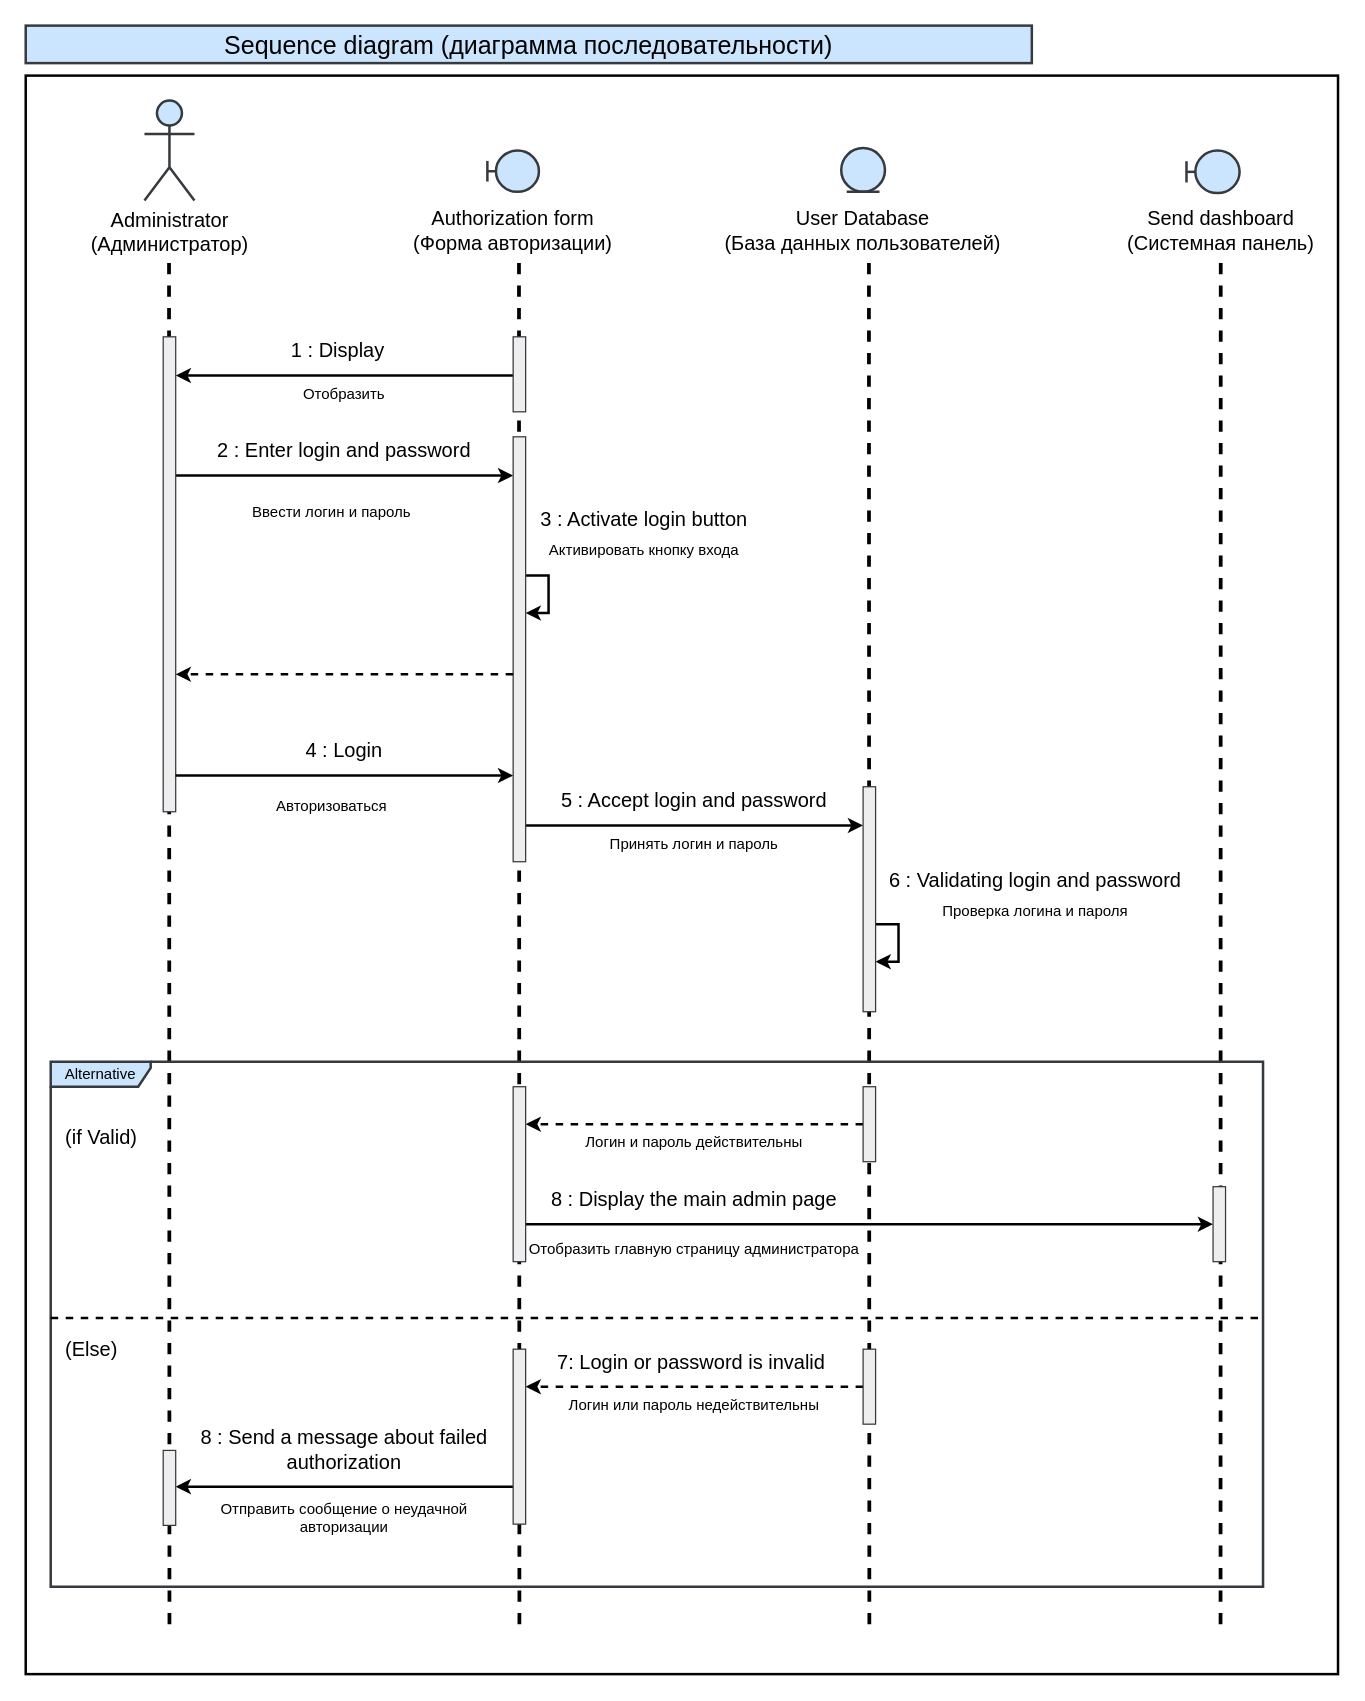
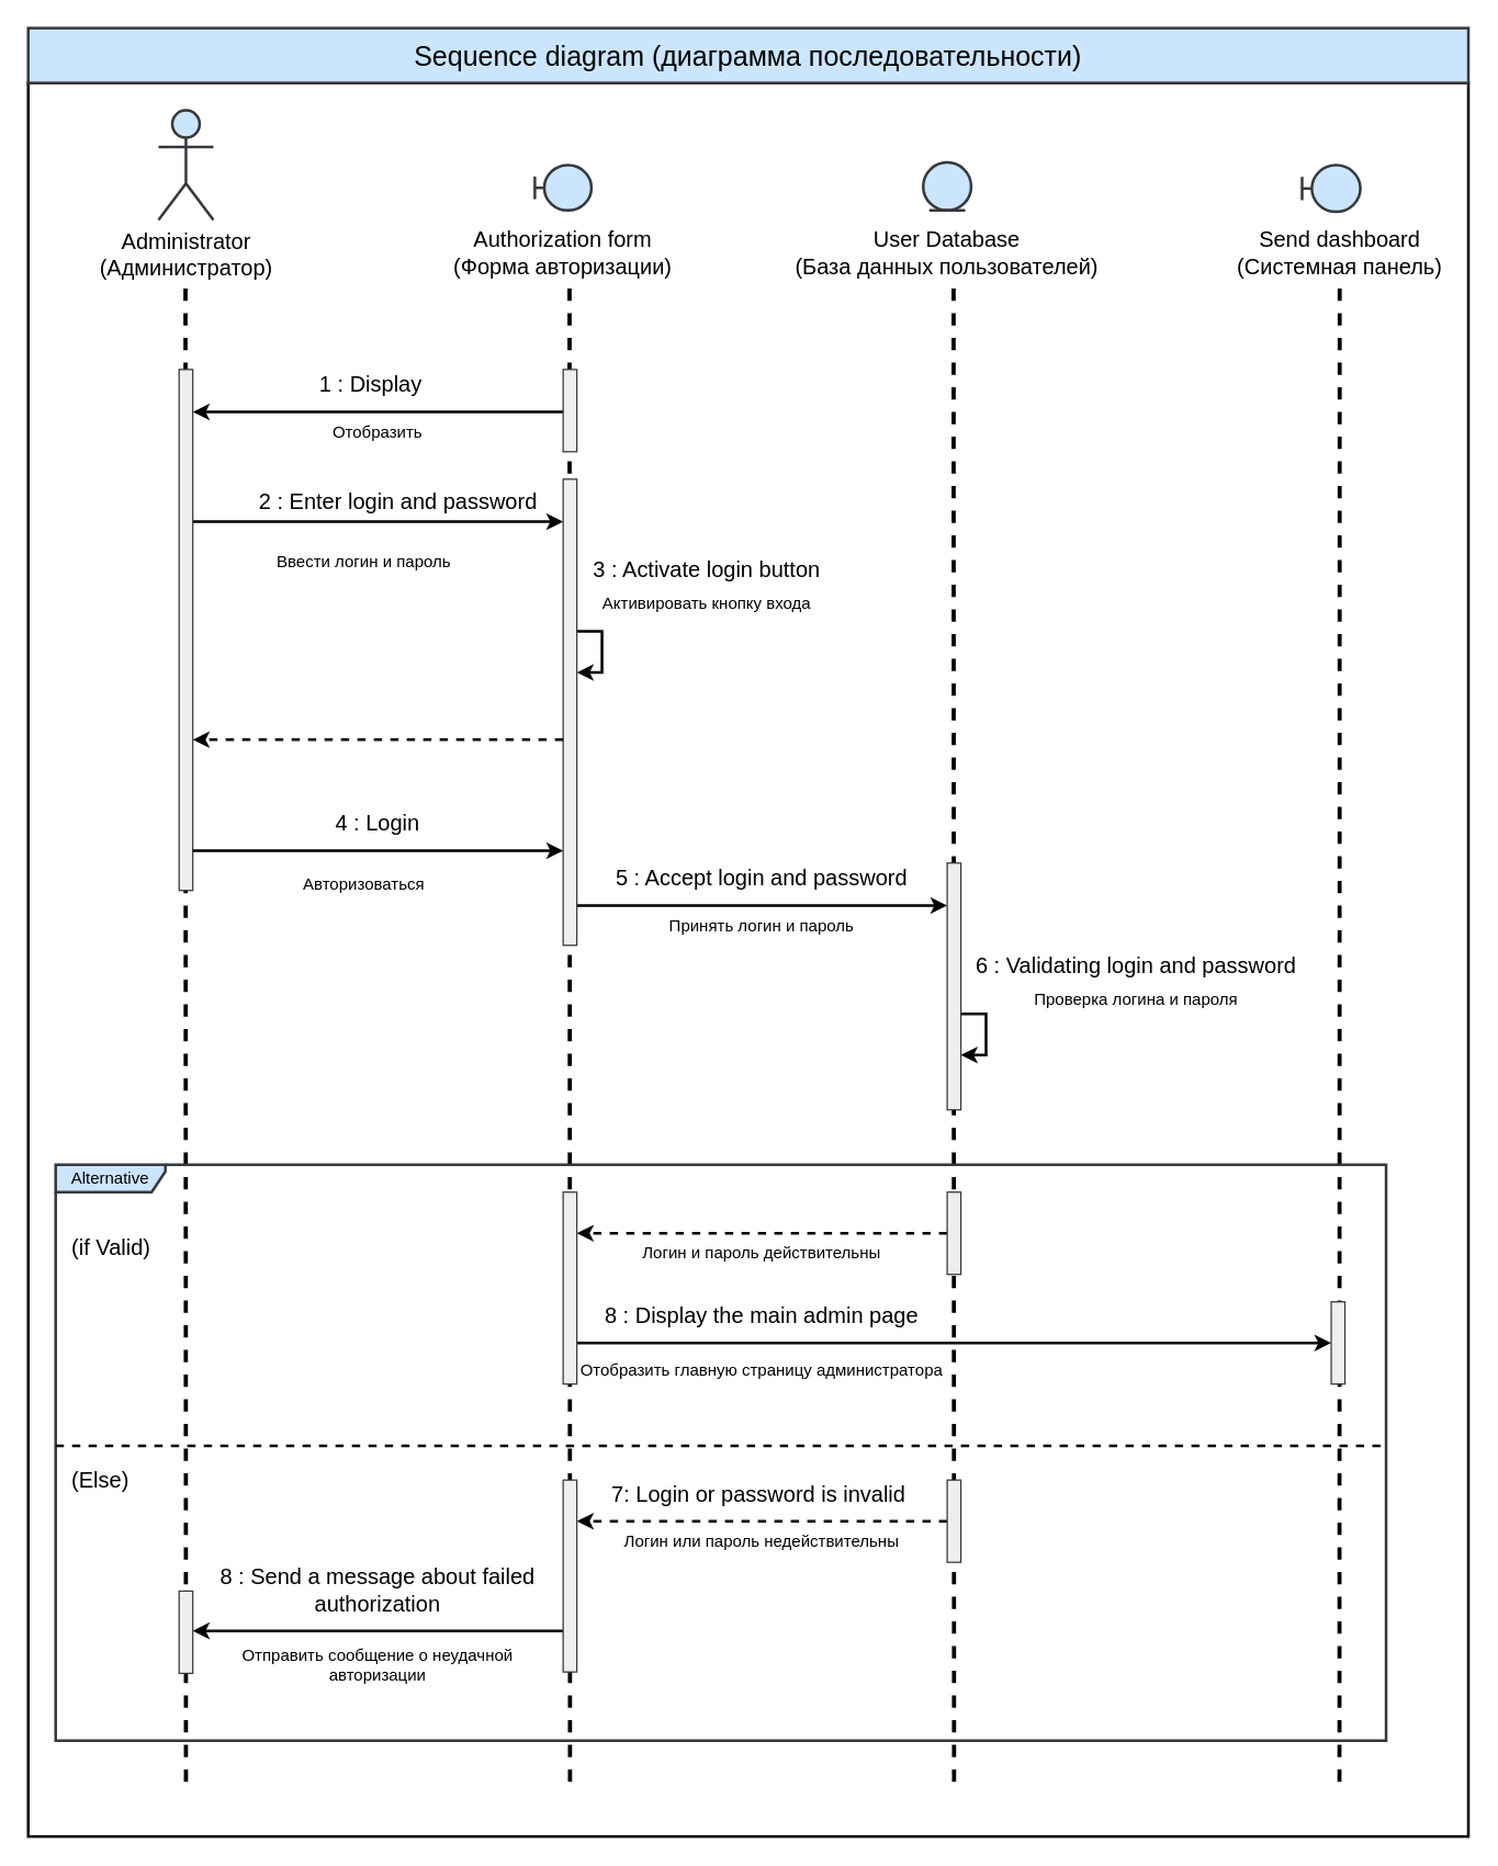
  <mxCell id="0" />
  <mxCell id="1" parent="0" />
  <mxCell id="2" value="" style="rounded=0;whiteSpace=wrap;html=1;fillColor=default;strokeWidth=2;movable=1;resizable=1;rotatable=1;deletable=1;editable=1;locked=0;connectable=1;" parent="1" vertex="1"><mxGeometry x="20" y="60" width="1050" height="1279" as="geometry" /></mxCell>
  <mxCell id="3" value="" style="endArrow=none;dashed=1;html=1;rounded=0;strokeWidth=3;movable=1;resizable=1;rotatable=1;deletable=1;editable=1;locked=0;connectable=1;" parent="1" edge="1"><mxGeometry width="50" height="50" relative="1" as="geometry"><mxPoint x="415" y="1299" as="sourcePoint" /><mxPoint x="414.66" y="209" as="targetPoint" /></mxGeometry></mxCell>
  <mxCell id="4" value="" style="endArrow=none;dashed=1;html=1;rounded=0;strokeWidth=3;movable=1;resizable=1;rotatable=1;deletable=1;editable=1;locked=0;connectable=1;" parent="1" edge="1"><mxGeometry width="50" height="50" relative="1" as="geometry"><mxPoint x="135" y="1299" as="sourcePoint" /><mxPoint x="134.66" y="209" as="targetPoint" /></mxGeometry></mxCell>
  <mxCell id="5" value="" style="endArrow=none;dashed=1;html=1;rounded=0;strokeWidth=3;movable=1;resizable=1;rotatable=1;deletable=1;editable=1;locked=0;connectable=1;" parent="1" edge="1"><mxGeometry width="50" height="50" relative="1" as="geometry"><mxPoint x="695" y="1299" as="sourcePoint" /><mxPoint x="694.66" y="209" as="targetPoint" /></mxGeometry></mxCell>
  <mxCell id="6" value="" style="endArrow=none;dashed=1;html=1;rounded=0;strokeWidth=3;movable=1;resizable=1;rotatable=1;deletable=1;editable=1;locked=0;connectable=1;" parent="1" edge="1"><mxGeometry width="50" height="50" relative="1" as="geometry"><mxPoint x="976" y="1299" as="sourcePoint" /><mxPoint x="976.16" y="210" as="targetPoint" /></mxGeometry></mxCell>
  <mxCell id="7" value="Alternative" style="shape=umlFrame;whiteSpace=wrap;html=1;pointerEvents=0;recursiveResize=0;container=1;collapsible=0;width=80;strokeWidth=2;movable=0;resizable=0;rotatable=0;deletable=0;editable=0;locked=1;connectable=0;height=20;fillColor=#cce5ff;strokeColor=#36393d;" parent="1" vertex="1"><mxGeometry x="40" y="849" width="970" height="420" as="geometry" /></mxCell>
  <mxCell id="8" value="" style="line;strokeWidth=2;dashed=1;labelPosition=center;verticalLabelPosition=bottom;align=left;verticalAlign=top;spacingLeft=20;spacingTop=15;html=1;whiteSpace=wrap;" parent="7" vertex="1"><mxGeometry y="200" width="970" height="10" as="geometry" /></mxCell>
  <mxCell id="9" value="(if Valid)" style="text;html=1;fontSize=16;verticalAlign=middle;" parent="7" vertex="1"><mxGeometry width="70" height="20" relative="1" as="geometry"><mxPoint x="10" y="50" as="offset" /></mxGeometry></mxCell>
  <mxCell id="10" value="&lt;font style=&quot;font-size: 12px;&quot;&gt;Отобразить главную страницу администратора&lt;/font&gt;" style="text;html=1;strokeColor=none;fillColor=none;align=center;verticalAlign=middle;whiteSpace=wrap;rounded=0;" parent="7" vertex="1"><mxGeometry x="380" y="130" width="270" height="40" as="geometry" /></mxCell>
  <mxCell id="11" value="" style="endArrow=classic;html=1;rounded=0;strokeWidth=2;dashed=1;" parent="7" edge="1"><mxGeometry width="50" height="50" relative="1" as="geometry"><mxPoint x="650" y="260" as="sourcePoint" /><mxPoint x="380" y="260" as="targetPoint" /></mxGeometry></mxCell>
  <mxCell id="12" value="Логин или пароль недействительны" style="text;html=1;strokeColor=none;fillColor=none;align=center;verticalAlign=middle;whiteSpace=wrap;rounded=0;" parent="7" vertex="1"><mxGeometry x="380" y="260" width="270" height="30" as="geometry" /></mxCell>
  <mxCell id="13" value="7: Login or password is invalid&amp;nbsp;" style="text;html=1;strokeColor=none;fillColor=none;align=center;verticalAlign=middle;whiteSpace=wrap;rounded=0;fontSize=16;" parent="7" vertex="1"><mxGeometry x="390" y="220" width="250" height="40" as="geometry" /></mxCell>
  <mxCell id="14" value="" style="endArrow=classic;html=1;rounded=0;strokeWidth=2;" parent="7" edge="1"><mxGeometry width="50" height="50" relative="1" as="geometry"><mxPoint x="370" y="340" as="sourcePoint" /><mxPoint x="100" y="340" as="targetPoint" /></mxGeometry></mxCell>
  <mxCell id="15" value="Отправить сообщение о неудачной авторизации" style="text;html=1;strokeColor=none;fillColor=none;align=center;verticalAlign=middle;whiteSpace=wrap;rounded=0;" parent="7" vertex="1"><mxGeometry x="100" y="340" width="270" height="50" as="geometry" /></mxCell>
  <mxCell id="16" value="8 : Send a message about failed authorization" style="text;html=1;strokeColor=none;fillColor=none;align=center;verticalAlign=middle;whiteSpace=wrap;rounded=0;fontSize=16;" parent="7" vertex="1"><mxGeometry x="110" y="280" width="250" height="60" as="geometry" /></mxCell>
  <mxCell id="17" value="&lt;font style=&quot;font-size: 16px;&quot;&gt;(Else)&lt;/font&gt;" style="text;html=1;strokeColor=none;fillColor=none;align=left;verticalAlign=middle;whiteSpace=wrap;rounded=0;" parent="7" vertex="1"><mxGeometry x="10" y="220" width="60" height="20" as="geometry" /></mxCell>
  <mxCell id="18" value="" style="rounded=0;whiteSpace=wrap;html=1;fillColor=#eeeeee;strokeColor=#36393d;" vertex="1" parent="7"><mxGeometry x="650" y="230" width="10" height="60" as="geometry" /></mxCell>
  <mxCell id="19" value="" style="endArrow=classic;html=1;rounded=0;strokeWidth=2;dashed=1;" edge="1" parent="7"><mxGeometry width="50" height="50" relative="1" as="geometry"><mxPoint x="650" y="50" as="sourcePoint" /><mxPoint x="380" y="50" as="targetPoint" /></mxGeometry></mxCell>
  <mxCell id="20" value="" style="endArrow=classic;html=1;rounded=0;strokeWidth=2;exitX=0;exitY=0.5;exitDx=0;exitDy=0;" parent="7" edge="1"><mxGeometry width="50" height="50" relative="1" as="geometry"><mxPoint x="380" y="130" as="sourcePoint" /><mxPoint x="930" y="130" as="targetPoint" /></mxGeometry></mxCell>
  <mxCell id="21" value="" style="rounded=0;whiteSpace=wrap;html=1;fillColor=#eeeeee;strokeColor=#36393d;" parent="7" vertex="1"><mxGeometry x="930" y="100" width="10" height="60" as="geometry" /></mxCell>
  <mxCell id="22" value="" style="rounded=0;whiteSpace=wrap;html=1;fillColor=#eeeeee;strokeColor=#36393d;" vertex="1" parent="7"><mxGeometry x="370" y="20" width="10" height="140" as="geometry" /></mxCell>
  <mxCell id="23" value="" style="rounded=0;whiteSpace=wrap;html=1;fillColor=#eeeeee;strokeColor=#36393d;" vertex="1" parent="7"><mxGeometry x="650" y="20" width="10" height="60" as="geometry" /></mxCell>
  <mxCell id="24" value="&lt;font style=&quot;font-size: 16px;&quot;&gt;Administrator&lt;br&gt;(Администратор)&lt;/font&gt;" style="shape=umlActor;html=1;verticalLabelPosition=bottom;verticalAlign=top;align=center;strokeWidth=2;fillColor=#cce5ff;strokeColor=#36393d;" parent="1" vertex="1"><mxGeometry x="115" y="80" width="40" height="80" as="geometry" /></mxCell>
  <mxCell id="25" value="" style="shape=umlBoundary;whiteSpace=wrap;html=1;strokeWidth=2;fillColor=#cce5ff;strokeColor=#36393d;" parent="1" vertex="1"><mxGeometry x="389.38" y="120" width="41.25" height="33" as="geometry" /></mxCell>
  <mxCell id="26" value="&lt;font style=&quot;font-size: 16px;&quot;&gt;Authorization form&lt;br&gt;(Форма авторизации)&lt;/font&gt;" style="text;html=1;strokeColor=none;fillColor=none;align=center;verticalAlign=middle;whiteSpace=wrap;rounded=0;" parent="1" vertex="1"><mxGeometry x="320.01" y="163.5" width="180" height="40" as="geometry" /></mxCell>
  <mxCell id="27" value="" style="ellipse;shape=umlEntity;whiteSpace=wrap;html=1;strokeWidth=2;fillColor=#cce5ff;strokeColor=#36393d;" parent="1" vertex="1"><mxGeometry x="672.5" y="118" width="35" height="35" as="geometry" /></mxCell>
  <mxCell id="28" value="&lt;font style=&quot;font-size: 16px;&quot;&gt;User Database&lt;br&gt;(База данных пользователей)&lt;/font&gt;" style="text;html=1;strokeColor=none;fillColor=none;align=center;verticalAlign=middle;whiteSpace=wrap;rounded=0;" parent="1" vertex="1"><mxGeometry x="575" y="163.5" width="230" height="40" as="geometry" /></mxCell>
  <mxCell id="29" value="" style="shape=umlBoundary;whiteSpace=wrap;html=1;strokeWidth=2;fillColor=#cce5ff;strokeColor=#36393d;" parent="1" vertex="1"><mxGeometry x="948.75" y="120" width="42.5" height="34" as="geometry" /></mxCell>
  <mxCell id="30" value="" style="endArrow=classic;html=1;rounded=0;strokeWidth=2;" parent="1" edge="1"><mxGeometry width="50" height="50" relative="1" as="geometry"><mxPoint x="410" y="300" as="sourcePoint" /><mxPoint x="140" y="300" as="targetPoint" /></mxGeometry></mxCell>
  <mxCell id="31" value="&lt;font style=&quot;font-size: 16px;&quot;&gt;Send dashboard&lt;br&gt;(Cистемная панель)&lt;br&gt;&lt;/font&gt;" style="text;html=1;strokeColor=none;fillColor=none;align=center;verticalAlign=middle;whiteSpace=wrap;rounded=0;" parent="1" vertex="1"><mxGeometry x="899" y="163.5" width="155" height="40" as="geometry" /></mxCell>
  <mxCell id="32" value="&lt;font style=&quot;font-size: 16px;&quot;&gt;1 : Display&lt;/font&gt;" style="text;html=1;strokeColor=none;fillColor=none;align=center;verticalAlign=middle;whiteSpace=wrap;rounded=0;" parent="1" vertex="1"><mxGeometry x="210" y="260" width="120" height="40" as="geometry" /></mxCell>
  <mxCell id="33" value="Отобразить" style="text;html=1;strokeColor=none;fillColor=none;align=center;verticalAlign=middle;whiteSpace=wrap;rounded=0;" parent="1" vertex="1"><mxGeometry x="210" y="300" width="130" height="30" as="geometry" /></mxCell>
  <mxCell id="34" value="" style="endArrow=classic;html=1;rounded=0;strokeWidth=2;" parent="1" edge="1"><mxGeometry width="50" height="50" relative="1" as="geometry"><mxPoint x="140" y="380" as="sourcePoint" /><mxPoint x="410" y="380" as="targetPoint" /></mxGeometry></mxCell>
- <mxCell id="35" value="&lt;font style=&quot;font-size: 16px;&quot;&gt;2 : Enter login and password&lt;/font&gt;" style="text;html=1;strokeColor=none;fillColor=none;align=center;verticalAlign=middle;whiteSpace=wrap;rounded=0;" parent="1" vertex="1"><mxGeometry x="170" y="340" width="210" height="40" as="geometry" /></mxCell>
+ <mxCell id="35" value="&lt;font style=&quot;font-size: 16px;&quot;&gt;2 : Enter login and password&lt;/font&gt;" style="text;html=1;strokeColor=none;fillColor=none;align=center;verticalAlign=middle;whiteSpace=wrap;rounded=0;" parent="1" vertex="1"><mxGeometry x="185" y="345" width="210" height="40" as="geometry" /></mxCell>
  <mxCell id="36" value="Ввести логин и пароль" style="text;html=1;strokeColor=none;fillColor=none;align=center;verticalAlign=middle;whiteSpace=wrap;rounded=0;" parent="1" vertex="1"><mxGeometry x="160" y="395" width="210" height="30" as="geometry" /></mxCell>
  <mxCell id="37" value="" style="rounded=0;whiteSpace=wrap;html=1;fillColor=#eeeeee;strokeColor=#36393d;" parent="1" vertex="1"><mxGeometry x="130" y="269" width="10" height="380" as="geometry" /></mxCell>
  <mxCell id="38" value="" style="endArrow=classic;html=1;rounded=0;edgeStyle=elbowEdgeStyle;strokeWidth=2;" parent="1" edge="1"><mxGeometry width="50" height="50" relative="1" as="geometry"><mxPoint x="420" y="460" as="sourcePoint" /><mxPoint x="420" y="490" as="targetPoint" /><Array as="points"><mxPoint x="438.34" y="459.46" /></Array></mxGeometry></mxCell>
  <mxCell id="39" value="&lt;font style=&quot;font-size: 16px;&quot;&gt;3 : Activate login button&lt;/font&gt;" style="text;html=1;strokeColor=none;fillColor=none;align=center;verticalAlign=middle;whiteSpace=wrap;rounded=0;" parent="1" vertex="1"><mxGeometry x="420" y="400" width="190" height="30" as="geometry" /></mxCell>
  <mxCell id="40" value="Активировать кнопку входа" style="text;html=1;strokeColor=none;fillColor=none;align=center;verticalAlign=middle;whiteSpace=wrap;rounded=0;" parent="1" vertex="1"><mxGeometry x="420" y="430" width="190" height="20" as="geometry" /></mxCell>
  <mxCell id="41" value="" style="endArrow=classic;html=1;rounded=0;strokeWidth=2;" parent="1" edge="1"><mxGeometry width="50" height="50" relative="1" as="geometry"><mxPoint x="140" y="620" as="sourcePoint" /><mxPoint x="410" y="620" as="targetPoint" /></mxGeometry></mxCell>
  <mxCell id="42" value="&lt;font style=&quot;font-size: 16px;&quot;&gt;4 :&amp;nbsp;Login&lt;/font&gt;" style="text;html=1;strokeColor=none;fillColor=none;align=center;verticalAlign=middle;whiteSpace=wrap;rounded=0;" parent="1" vertex="1"><mxGeometry x="170" y="580" width="210" height="40" as="geometry" /></mxCell>
  <mxCell id="43" value="Авторизоваться" style="text;html=1;strokeColor=none;fillColor=none;align=center;verticalAlign=middle;whiteSpace=wrap;rounded=0;" parent="1" vertex="1"><mxGeometry x="160" y="630" width="210" height="30" as="geometry" /></mxCell>
  <mxCell id="44" value="" style="endArrow=classic;html=1;rounded=0;strokeWidth=2;" parent="1" edge="1"><mxGeometry width="50" height="50" relative="1" as="geometry"><mxPoint x="420" y="660" as="sourcePoint" /><mxPoint x="690" y="660" as="targetPoint" /></mxGeometry></mxCell>
  <mxCell id="45" value="&lt;font style=&quot;font-size: 16px;&quot;&gt;5 : Accept login and password&lt;/font&gt;" style="text;html=1;strokeColor=none;fillColor=none;align=center;verticalAlign=middle;whiteSpace=wrap;rounded=0;" parent="1" vertex="1"><mxGeometry x="430" y="620" width="250" height="40" as="geometry" /></mxCell>
  <mxCell id="46" value="Принять логин и пароль" style="text;html=1;strokeColor=none;fillColor=none;align=center;verticalAlign=middle;whiteSpace=wrap;rounded=0;" parent="1" vertex="1"><mxGeometry x="450" y="660" width="210" height="30" as="geometry" /></mxCell>
  <mxCell id="47" value="&lt;font style=&quot;font-size: 16px;&quot;&gt;6 : Validating login and password&lt;/font&gt;" style="text;html=1;strokeColor=none;fillColor=none;align=center;verticalAlign=middle;whiteSpace=wrap;rounded=0;" parent="1" vertex="1"><mxGeometry x="707.5" y="689" width="240" height="30" as="geometry" /></mxCell>
  <mxCell id="48" value="Проверка логина и пароля" style="text;html=1;strokeColor=none;fillColor=none;align=center;verticalAlign=middle;whiteSpace=wrap;rounded=0;" parent="1" vertex="1"><mxGeometry x="707.5" y="719" width="240" height="20" as="geometry" /></mxCell>
  <mxCell id="49" value="" style="endArrow=classic;html=1;rounded=0;edgeStyle=elbowEdgeStyle;strokeWidth=2;" parent="1" edge="1"><mxGeometry width="50" height="50" relative="1" as="geometry"><mxPoint x="700" y="739" as="sourcePoint" /><mxPoint x="700" y="769" as="targetPoint" /><Array as="points"><mxPoint x="718.34" y="738.46" /></Array></mxGeometry></mxCell>
  <mxCell id="50" value="" style="rounded=0;whiteSpace=wrap;html=1;fillColor=#eeeeee;strokeColor=#36393d;" parent="1" vertex="1"><mxGeometry x="690" y="629" width="10" height="180" as="geometry" /></mxCell>
  <mxCell id="51" value="" style="rounded=0;whiteSpace=wrap;html=1;fillColor=#eeeeee;strokeColor=#36393d;" parent="1" vertex="1"><mxGeometry x="410" y="1079" width="10" height="140" as="geometry" /></mxCell>
  <mxCell id="52" value="" style="rounded=0;whiteSpace=wrap;html=1;fillColor=#eeeeee;strokeColor=#36393d;" parent="1" vertex="1"><mxGeometry x="410" y="269" width="10" height="60" as="geometry" /></mxCell>
  <mxCell id="53" value="" style="rounded=0;whiteSpace=wrap;html=1;fillColor=#eeeeee;strokeColor=#36393d;" parent="1" vertex="1"><mxGeometry x="130" y="1160" width="10" height="60" as="geometry" /></mxCell>
- <mxCell id="54" value="&lt;font style=&quot;font-size: 20px;&quot;&gt;Sequence diagram (диаграмма последовательности)&lt;/font&gt;" style="rounded=0;whiteSpace=wrap;html=1;fillColor=#cce5ff;strokeWidth=2;strokeColor=#36393d;movable=1;resizable=1;rotatable=1;deletable=1;editable=1;locked=0;connectable=1;" parent="1" vertex="1"><mxGeometry x="20" y="20" width="805" height="30" as="geometry" /></mxCell>
+ <mxCell id="54" value="&lt;font style=&quot;font-size: 20px;&quot;&gt;Sequence diagram (диаграмма последовательности)&lt;/font&gt;" style="rounded=0;whiteSpace=wrap;html=1;fillColor=#cce5ff;strokeWidth=2;strokeColor=#36393d;movable=1;resizable=1;rotatable=1;deletable=1;editable=1;locked=0;connectable=1;" parent="1" vertex="1"><mxGeometry x="20" y="20" width="1050" height="40" as="geometry" /></mxCell>
  <mxCell id="55" value="" style="rounded=0;whiteSpace=wrap;html=1;fillColor=#eeeeee;strokeColor=#36393d;" parent="1" vertex="1"><mxGeometry x="410" y="349" width="10" height="340" as="geometry" /></mxCell>
  <mxCell id="56" value="" style="endArrow=classic;html=1;rounded=0;strokeWidth=2;dashed=1;" parent="1" edge="1"><mxGeometry width="50" height="50" relative="1" as="geometry"><mxPoint x="410" y="539" as="sourcePoint" /><mxPoint x="140" y="539" as="targetPoint" /></mxGeometry></mxCell>
  <mxCell id="57" value="&lt;font style=&quot;font-size: 12px;&quot;&gt;Логин и пароль действительны&lt;/font&gt;" style="text;html=1;strokeColor=none;fillColor=none;align=center;verticalAlign=middle;whiteSpace=wrap;rounded=0;" vertex="1" parent="1"><mxGeometry x="420" y="899" width="270" height="30" as="geometry" /></mxCell>
  <mxCell id="58" value="&lt;font style=&quot;font-size: 16px;&quot;&gt;8 : Display the main admin page&lt;/font&gt;" style="text;html=1;strokeColor=none;fillColor=none;align=center;verticalAlign=middle;whiteSpace=wrap;rounded=0;" vertex="1" parent="1"><mxGeometry x="430" y="939" width="250" height="40" as="geometry" /></mxCell>
